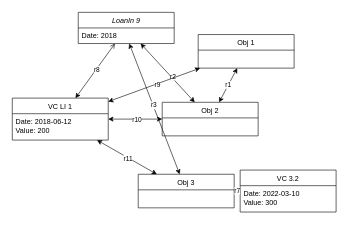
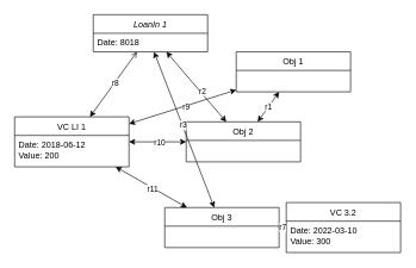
  <mxCell id="0" />
  <mxCell id="1" parent="0" />
- <mxCell id="2" value="LoanIn 9" style="swimlane;fontStyle=2;align=center;verticalAlign=top;childLayout=stackLayout;horizontal=1;startSize=26;horizontalStack=0;resizeParent=1;resizeLast=0;collapsible=1;marginBottom=0;rounded=0;shadow=0;strokeWidth=1;" parent="1" vertex="1"><mxGeometry x="130" y="20" width="160" height="52" as="geometry"><mxRectangle x="230" y="140" width="160" height="26" as="alternateBounds" /></mxGeometry></mxCell>
- <mxCell id="3" value="Date: 2018" style="text;align=left;verticalAlign=top;spacingLeft=4;spacingRight=4;overflow=hidden;rotatable=0;points=[[0,0.5],[1,0.5]];portConstraint=eastwest;" parent="2" vertex="1"><mxGeometry y="26" width="160" height="26" as="geometry" /></mxCell>
- <mxCell id="4" value="Obj 1" style="swimlane;fontStyle=0;align=center;verticalAlign=top;childLayout=stackLayout;horizontal=1;startSize=26;horizontalStack=0;resizeParent=1;resizeLast=0;collapsible=1;marginBottom=0;rounded=0;shadow=0;strokeWidth=1;" parent="1" vertex="1"><mxGeometry x="330" y="57" width="160" height="56" as="geometry"><mxRectangle x="550" y="140" width="160" height="26" as="alternateBounds" /></mxGeometry></mxCell>
- <mxCell id="5" value="Obj 2" style="swimlane;fontStyle=0;align=center;verticalAlign=top;childLayout=stackLayout;horizontal=1;startSize=26;horizontalStack=0;resizeParent=1;resizeLast=0;collapsible=1;marginBottom=0;rounded=0;shadow=0;strokeWidth=1;" vertex="1" parent="1"><mxGeometry x="270" y="170" width="160" height="56" as="geometry"><mxRectangle x="550" y="140" width="160" height="26" as="alternateBounds" /></mxGeometry></mxCell>
+ <mxCell id="2" value="LoanIn 1" style="swimlane;fontStyle=2;align=center;verticalAlign=top;childLayout=stackLayout;horizontal=1;startSize=26;horizontalStack=0;resizeParent=1;resizeLast=0;collapsible=1;marginBottom=0;rounded=0;shadow=0;strokeWidth=1;" parent="1" vertex="1"><mxGeometry x="130" y="20" width="160" height="52" as="geometry"><mxRectangle x="230" y="140" width="160" height="26" as="alternateBounds" /></mxGeometry></mxCell>
+ <mxCell id="3" value="Date: 8018" style="text;align=left;verticalAlign=top;spacingLeft=4;spacingRight=4;overflow=hidden;rotatable=0;points=[[0,0.5],[1,0.5]];portConstraint=eastwest;" parent="2" vertex="1"><mxGeometry y="26" width="160" height="26" as="geometry" /></mxCell>
+ <mxCell id="4" value="Obj 1" style="swimlane;fontStyle=0;align=center;verticalAlign=top;childLayout=stackLayout;horizontal=1;startSize=26;horizontalStack=0;resizeParent=1;resizeLast=0;collapsible=1;marginBottom=0;rounded=0;shadow=0;strokeWidth=1;" parent="1" vertex="1"><mxGeometry x="330" y="72" width="160" height="56" as="geometry"><mxRectangle x="550" y="140" width="160" height="26" as="alternateBounds" /></mxGeometry></mxCell>
+ <mxCell id="5" value="Obj 2" style="swimlane;fontStyle=0;align=center;verticalAlign=top;childLayout=stackLayout;horizontal=1;startSize=26;horizontalStack=0;resizeParent=1;resizeLast=0;collapsible=1;marginBottom=0;rounded=0;shadow=0;strokeWidth=1;" vertex="1" parent="1"><mxGeometry x="260" y="170" width="160" height="56" as="geometry"><mxRectangle x="550" y="140" width="160" height="26" as="alternateBounds" /></mxGeometry></mxCell>
  <mxCell id="6" value="Obj 3" style="swimlane;fontStyle=0;align=center;verticalAlign=top;childLayout=stackLayout;horizontal=1;startSize=26;horizontalStack=0;resizeParent=1;resizeLast=0;collapsible=1;marginBottom=0;rounded=0;shadow=0;strokeWidth=1;" vertex="1" parent="1"><mxGeometry x="230" y="290" width="160" height="56" as="geometry"><mxRectangle x="550" y="140" width="160" height="26" as="alternateBounds" /></mxGeometry></mxCell>
  <mxCell id="7" value="VC 3.2" style="swimlane;fontStyle=0;align=center;verticalAlign=top;childLayout=stackLayout;horizontal=1;startSize=26;horizontalStack=0;resizeParent=1;resizeLast=0;collapsible=1;marginBottom=0;rounded=0;shadow=0;strokeWidth=1;" vertex="1" parent="1"><mxGeometry x="400" y="283" width="160" height="70" as="geometry"><mxRectangle x="340" y="380" width="170" height="26" as="alternateBounds" /></mxGeometry></mxCell>
  <mxCell id="8" value="Date: 2022-03-10&#10;Value: 300&#10;" style="text;align=left;verticalAlign=top;spacingLeft=4;spacingRight=4;overflow=hidden;rotatable=0;points=[[0,0.5],[1,0.5]];portConstraint=eastwest;" vertex="1" parent="7"><mxGeometry y="26" width="160" height="44" as="geometry" /></mxCell>
  <mxCell id="9" value="r1" style="endArrow=classic;startArrow=classic;html=1;rounded=0;" edge="1" parent="1" source="4" target="5"><mxGeometry width="50" height="50" relative="1" as="geometry"><mxPoint x="380" y="380" as="sourcePoint" /><mxPoint x="430" y="330" as="targetPoint" /></mxGeometry></mxCell>
  <mxCell id="10" value="" style="endArrow=classic;startArrow=classic;html=1;rounded=0;" edge="1" parent="1" source="5" target="2"><mxGeometry width="50" height="50" relative="1" as="geometry"><mxPoint x="300" y="128" as="sourcePoint" /><mxPoint x="393.559" y="82" as="targetPoint" /></mxGeometry></mxCell>
  <mxCell id="11" value="r2" style="edgeLabel;html=1;align=center;verticalAlign=middle;resizable=0;points=[];" vertex="1" connectable="0" parent="10"><mxGeometry x="-0.146" y="-3" relative="1" as="geometry"><mxPoint as="offset" /></mxGeometry></mxCell>
  <mxCell id="12" value="" style="endArrow=classic;startArrow=classic;html=1;rounded=0;" edge="1" parent="1" source="6" target="3"><mxGeometry width="50" height="50" relative="1" as="geometry"><mxPoint x="300" y="218" as="sourcePoint" /><mxPoint x="409.53" y="82" as="targetPoint" /></mxGeometry></mxCell>
  <mxCell id="13" value="r3" style="edgeLabel;html=1;align=center;verticalAlign=middle;resizable=0;points=[];" vertex="1" connectable="0" parent="12"><mxGeometry x="0.053" y="-1" relative="1" as="geometry"><mxPoint as="offset" /></mxGeometry></mxCell>
  <mxCell id="14" value="r7" style="endArrow=classic;startArrow=classic;html=1;rounded=0;" edge="1" parent="1" source="7" target="6"><mxGeometry width="50" height="50" relative="1" as="geometry"><mxPoint x="540" y="333.303" as="sourcePoint" /><mxPoint x="370" y="329.697" as="targetPoint" /></mxGeometry></mxCell>
  <mxCell id="15" value="VC LI 1" style="swimlane;fontStyle=0;align=center;verticalAlign=top;childLayout=stackLayout;horizontal=1;startSize=26;horizontalStack=0;resizeParent=1;resizeLast=0;collapsible=1;marginBottom=0;rounded=0;shadow=0;strokeWidth=1;" vertex="1" parent="1"><mxGeometry x="20" y="163" width="160" height="70" as="geometry"><mxRectangle x="340" y="380" width="170" height="26" as="alternateBounds" /></mxGeometry></mxCell>
  <mxCell id="16" value="Date: 2018-06-12&#10;Value: 200&#10;" style="text;align=left;verticalAlign=top;spacingLeft=4;spacingRight=4;overflow=hidden;rotatable=0;points=[[0,0.5],[1,0.5]];portConstraint=eastwest;" vertex="1" parent="15"><mxGeometry y="26" width="160" height="44" as="geometry" /></mxCell>
  <mxCell id="17" value="" style="endArrow=open;startArrow=classic;html=1;rounded=0;" edge="1" parent="1" source="15" target="2"><mxGeometry width="50" height="50" relative="1" as="geometry"><mxPoint x="282.432" y="300" as="sourcePoint" /><mxPoint x="223.514" y="82" as="targetPoint" /></mxGeometry></mxCell>
  <mxCell id="18" value="r8" style="edgeLabel;html=1;align=center;verticalAlign=middle;resizable=0;points=[];" vertex="1" connectable="0" parent="17"><mxGeometry x="0.053" y="-1" relative="1" as="geometry"><mxPoint as="offset" /></mxGeometry></mxCell>
  <mxCell id="19" value="" style="endArrow=classic;startArrow=classic;html=1;rounded=0;" edge="1" parent="1" source="15" target="4"><mxGeometry width="50" height="50" relative="1" as="geometry"><mxPoint x="142.353" y="140" as="sourcePoint" /><mxPoint x="195.966" y="82" as="targetPoint" /></mxGeometry></mxCell>
  <mxCell id="20" value="r9" style="edgeLabel;html=1;align=center;verticalAlign=middle;resizable=0;points=[];" vertex="1" connectable="0" parent="19"><mxGeometry x="0.053" y="-1" relative="1" as="geometry"><mxPoint as="offset" /></mxGeometry></mxCell>
  <mxCell id="21" value="" style="endArrow=classic;startArrow=classic;html=1;rounded=0;" edge="1" parent="1" source="15" target="5"><mxGeometry width="50" height="50" relative="1" as="geometry"><mxPoint x="190" y="158.226" as="sourcePoint" /><mxPoint x="100" y="360" as="targetPoint" /></mxGeometry></mxCell>
  <mxCell id="22" value="r10" style="edgeLabel;html=1;align=center;verticalAlign=middle;resizable=0;points=[];" vertex="1" connectable="0" parent="21"><mxGeometry x="0.053" y="-1" relative="1" as="geometry"><mxPoint as="offset" /></mxGeometry></mxCell>
  <mxCell id="23" value="" style="endArrow=classic;startArrow=classic;html=1;rounded=0;" edge="1" parent="1" source="15" target="6"><mxGeometry width="50" height="50" relative="1" as="geometry"><mxPoint x="190" y="185.56" as="sourcePoint" /><mxPoint x="280" y="197.44" as="targetPoint" /></mxGeometry></mxCell>
  <mxCell id="24" value="r11" style="edgeLabel;html=1;align=center;verticalAlign=middle;resizable=0;points=[];" vertex="1" connectable="0" parent="23"><mxGeometry x="0.053" y="-1" relative="1" as="geometry"><mxPoint as="offset" /></mxGeometry></mxCell>
